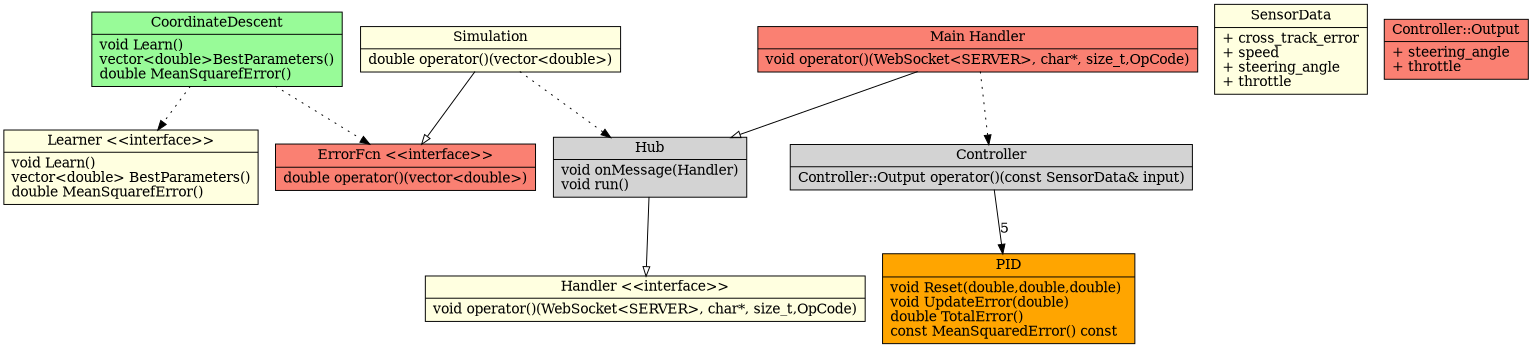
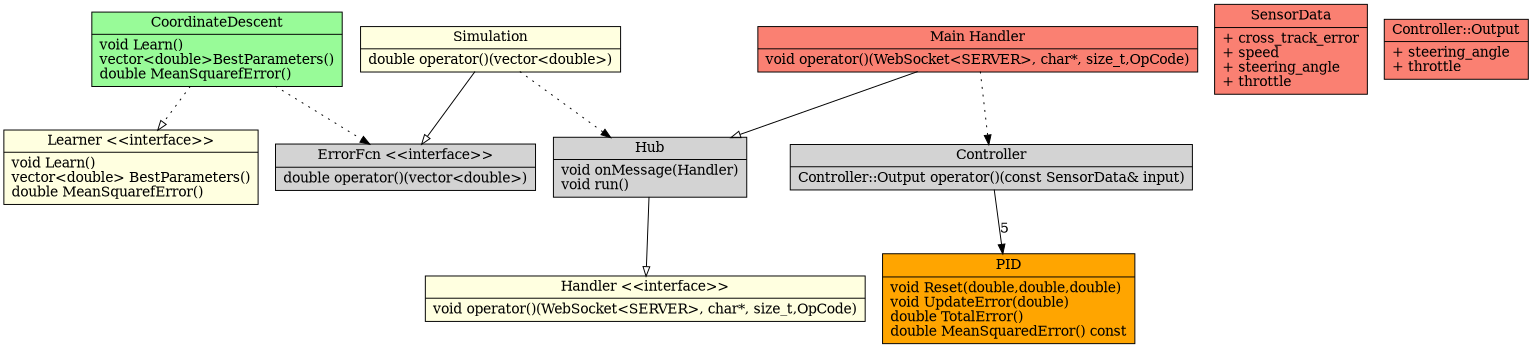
  digraph {
    node [fillcolor=salmon shape=record style=filled]
    edge [style=dotted]
    n1 [fillcolor=lightyellow label="{Learner \<\<interface\>\>| void Learn()\lvector\<double\> BestParameters()\ldouble MeanSquarefError()\l}"]
    n2 [fillcolor=palegreen label="{CoordinateDescent | void Learn()\lvector\<double\>BestParameters()\ldouble MeanSquarefError()\l}"]
-   n3 [label="{ErrorFcn \<\<interface\>\> | double operator()(vector\<double\>)\l}"]
+   n3 [fillcolor=lightgrey label="{ErrorFcn \<\<interface\>\> | double operator()(vector\<double\>)\l}"]
    n4 [fillcolor=lightyellow label="{Simulation | double operator()(vector\<double\>)\l}"]
    n5 [fillcolor=lightgrey label="{Hub | void onMessage(Handler)\lvoid run()\l}"]
    n6 [fillcolor=lightyellow label="{Handler \<\<interface\>\> | void operator()(WebSocket\<SERVER\>, char*, size_t,OpCode)\l}"]
-   n7 [fillcolor=orange label="{PID | void Reset(double,double,double)\lvoid UpdateError(double)\ldouble TotalError()\lconst MeanSquaredError() const\l}"]
+   n7 [fillcolor=orange label="{PID | void Reset(double,double,double)\lvoid UpdateError(double)\ldouble TotalError()\ldouble MeanSquaredError() const\l}"]
    n8 [label="{Main Handler | void operator()(WebSocket\<SERVER\>, char*, size_t,OpCode)\l}"]
    n9 [fillcolor=lightgrey label="{Controller | Controller::Output operator()(const SensorData& input)\l}"]
-   n10 [fillcolor=lightyellow label="{SensorData |+ cross_track_error\l+ speed\l+ steering_angle\l+ throttle\l}"]
+   n10 [label="{SensorData |+ cross_track_error\l+ speed\l+ steering_angle\l+ throttle\l}"]
    n11 [label="{Controller::Output |+ steering_angle\l+ throttle\l}"]
-   n2 -> n1 [arrowhead=normal]
+   n2 -> n1 [arrowhead=empty]
    n2 -> n3
    n4 -> n3 [arrowhead=empty style=solid]
    n4 -> n5
    n5 -> n6 [arrowhead=empty style=solid]
    n8 -> n5 [arrowhead=empty style=solid]
    n8 -> n9
    n9 -> n7 [label=5 style=solid]
  }
